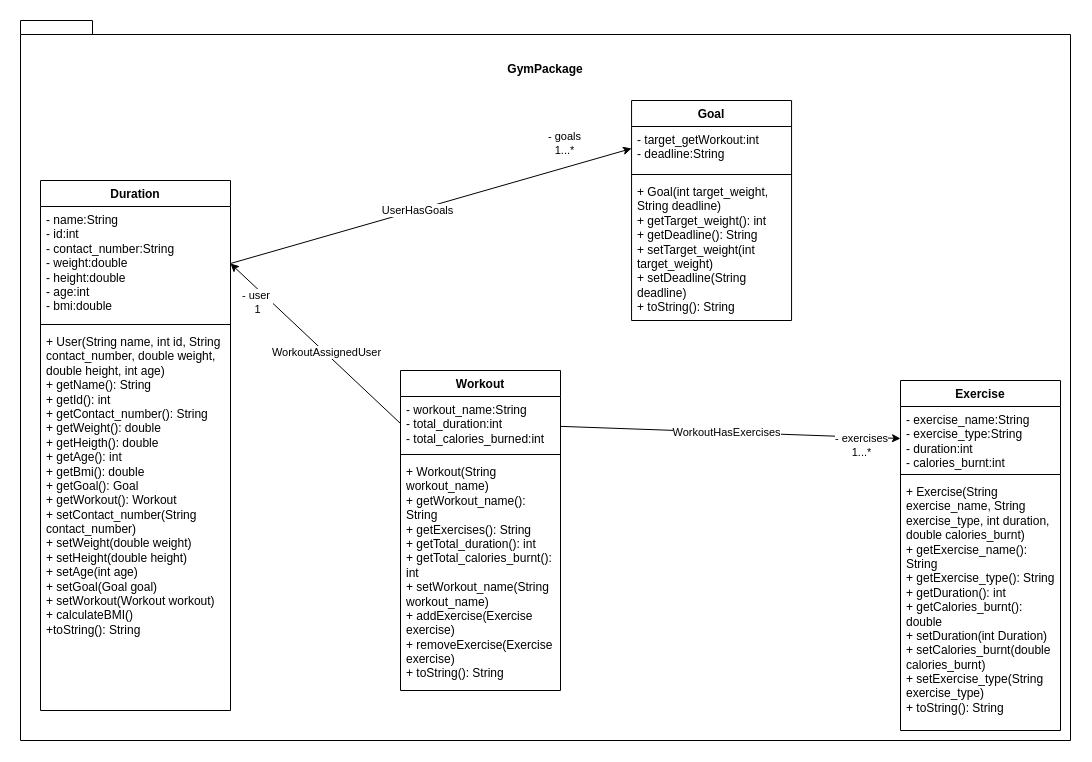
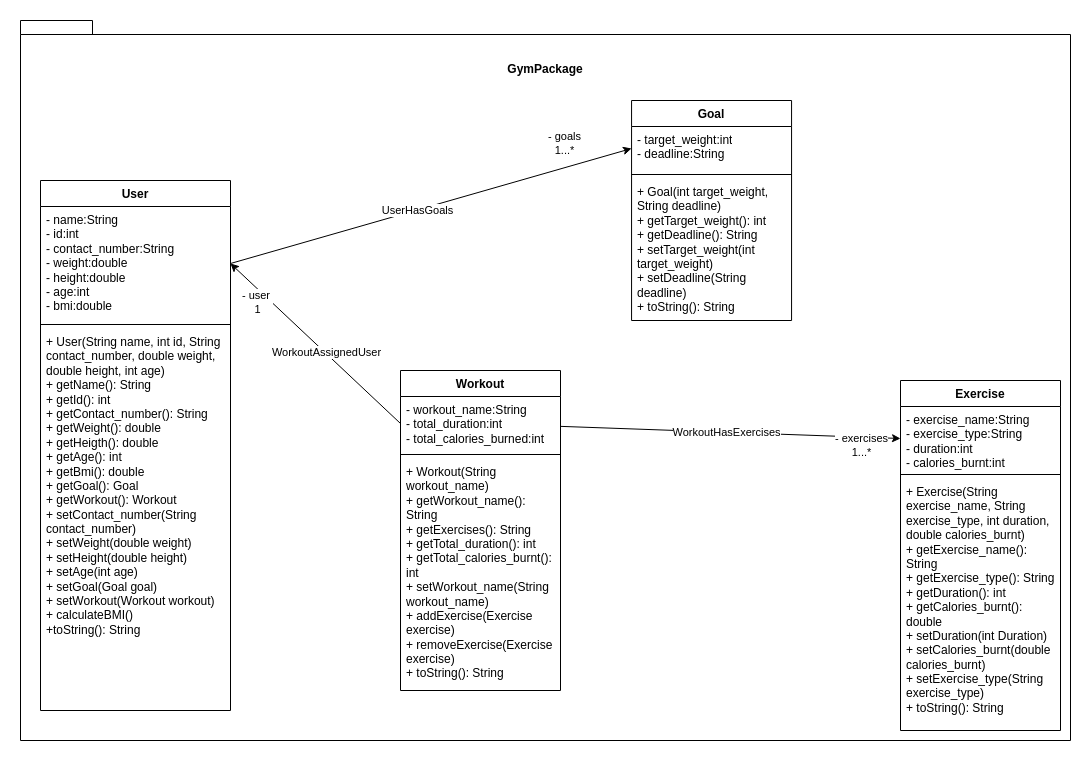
  <mxCell id="0" />
  <mxCell id="1" parent="0" />
  <mxCell id="2" value="GymPackage&lt;br&gt;&lt;br&gt;&lt;br&gt;&lt;br&gt;&lt;br&gt;&lt;br&gt;&lt;br&gt;&lt;br&gt;&lt;br&gt;&lt;br&gt;&lt;br&gt;&lt;br&gt;&lt;br&gt;&lt;br&gt;&lt;br&gt;&lt;br&gt;&lt;br&gt;&lt;br&gt;&lt;br&gt;&lt;br&gt;&lt;br&gt;&lt;br&gt;&lt;br&gt;&lt;br&gt;&lt;br&gt;&lt;br&gt;&lt;br&gt;&lt;br&gt;&lt;br&gt;&lt;br&gt;&lt;br&gt;&lt;br&gt;&lt;br&gt;&lt;br&gt;&lt;br&gt;&lt;br&gt;&lt;br&gt;&lt;br&gt;&lt;br&gt;&lt;br&gt;&lt;br&gt;&lt;br&gt;&lt;br&gt;&lt;br&gt;&lt;br&gt;" style="shape=folder;fontStyle=1;spacingTop=10;tabWidth=40;tabHeight=14;tabPosition=left;html=1;whiteSpace=wrap;" parent="1" vertex="1"><mxGeometry x="20" y="20" width="1050" height="720" as="geometry" /></mxCell>
- <mxCell id="3" value="Duration" style="swimlane;fontStyle=1;align=center;verticalAlign=top;childLayout=stackLayout;horizontal=1;startSize=26;horizontalStack=0;resizeParent=1;resizeParentMax=0;resizeLast=0;collapsible=1;marginBottom=0;whiteSpace=wrap;html=1;" parent="1" vertex="1"><mxGeometry x="40" y="180" width="190" height="530" as="geometry" /></mxCell>
+ <mxCell id="3" value="User" style="swimlane;fontStyle=1;align=center;verticalAlign=top;childLayout=stackLayout;horizontal=1;startSize=26;horizontalStack=0;resizeParent=1;resizeParentMax=0;resizeLast=0;collapsible=1;marginBottom=0;whiteSpace=wrap;html=1;" parent="1" vertex="1"><mxGeometry x="40" y="180" width="190" height="530" as="geometry" /></mxCell>
  <mxCell id="4" value="&lt;div&gt;- name:String&lt;/div&gt;&lt;div&gt;- id:int&lt;/div&gt;&lt;div&gt;- contact_number:String&lt;/div&gt;&lt;div&gt;- weight:double&lt;/div&gt;&lt;div&gt;- height:double&lt;/div&gt;&lt;div&gt;- age:int&lt;/div&gt;&lt;div&gt;- bmi:double&lt;/div&gt;" style="text;strokeColor=none;fillColor=none;align=left;verticalAlign=top;spacingLeft=4;spacingRight=4;overflow=hidden;rotatable=0;points=[[0,0.5],[1,0.5]];portConstraint=eastwest;whiteSpace=wrap;html=1;" parent="3" vertex="1"><mxGeometry y="26" width="190" height="114" as="geometry" /></mxCell>
  <mxCell id="5" value="" style="line;strokeWidth=1;fillColor=none;align=left;verticalAlign=middle;spacingTop=-1;spacingLeft=3;spacingRight=3;rotatable=0;labelPosition=right;points=[];portConstraint=eastwest;strokeColor=inherit;" parent="3" vertex="1"><mxGeometry y="140" width="190" height="8" as="geometry" /></mxCell>
  <mxCell id="6" value="&lt;div&gt;+ User(String name, int id, String contact_number, double weight, double height, int age)&lt;/div&gt;&lt;div&gt;+ getName(): String&lt;/div&gt;&lt;div&gt;+ getId(): int&lt;/div&gt;&lt;div&gt;+ getContact_number(): String&lt;/div&gt;&lt;div&gt;+ getWeight(): double&lt;/div&gt;&lt;div&gt;+ getHeigth(): double&lt;/div&gt;&lt;div&gt;+ getAge(): int&lt;/div&gt;&lt;div&gt;+ getBmi(): double&lt;/div&gt;&lt;div&gt;+ getGoal(): Goal&lt;/div&gt;&lt;div&gt;+ getWorkout(): Workout&lt;/div&gt;&lt;div&gt;+ setContact_number(String contact_number)&lt;/div&gt;&lt;div&gt;+ setWeight(double weight)&lt;/div&gt;&lt;div&gt;+ setHeight(double height)&lt;/div&gt;&lt;div&gt;+ setAge(int age)&lt;/div&gt;&lt;div&gt;+ setGoal(Goal goal)&lt;/div&gt;&lt;div&gt;+ setWorkout(Workout workout)&lt;/div&gt;&lt;div&gt;+ calculateBMI()&lt;/div&gt;&lt;div&gt;+toString(): String&lt;/div&gt;" style="text;strokeColor=none;fillColor=none;align=left;verticalAlign=top;spacingLeft=4;spacingRight=4;overflow=hidden;rotatable=0;points=[[0,0.5],[1,0.5]];portConstraint=eastwest;whiteSpace=wrap;html=1;" parent="3" vertex="1"><mxGeometry y="148" width="190" height="382" as="geometry" /></mxCell>
  <mxCell id="7" value="Exercise" style="swimlane;fontStyle=1;align=center;verticalAlign=top;childLayout=stackLayout;horizontal=1;startSize=26;horizontalStack=0;resizeParent=1;resizeParentMax=0;resizeLast=0;collapsible=1;marginBottom=0;whiteSpace=wrap;html=1;" parent="1" vertex="1"><mxGeometry x="900" y="380" width="160" height="350" as="geometry" /></mxCell>
  <mxCell id="8" value="&lt;div&gt;- exercise_name:String&lt;/div&gt;&lt;div&gt;- exercise_type:String&lt;/div&gt;&lt;div&gt;- duration:int&lt;/div&gt;&lt;div&gt;- calories_burnt:int&lt;/div&gt;" style="text;strokeColor=none;fillColor=none;align=left;verticalAlign=top;spacingLeft=4;spacingRight=4;overflow=hidden;rotatable=0;points=[[0,0.5],[1,0.5]];portConstraint=eastwest;whiteSpace=wrap;html=1;" parent="7" vertex="1"><mxGeometry y="26" width="160" height="64" as="geometry" /></mxCell>
  <mxCell id="9" value="" style="line;strokeWidth=1;fillColor=none;align=left;verticalAlign=middle;spacingTop=-1;spacingLeft=3;spacingRight=3;rotatable=0;labelPosition=right;points=[];portConstraint=eastwest;strokeColor=inherit;" parent="7" vertex="1"><mxGeometry y="90" width="160" height="8" as="geometry" /></mxCell>
  <mxCell id="10" value="&lt;div&gt;+ Exercise(String exercise_name, String exercise_type, int duration, double calories_burnt)&lt;/div&gt;&lt;div&gt;+ getExercise_name(): String&lt;/div&gt;&lt;div&gt;+ getExercise_type(): String&lt;/div&gt;&lt;div&gt;+ getDuration(): int&lt;/div&gt;&lt;div&gt;+ getCalories_burnt(): double&lt;/div&gt;&lt;div&gt;+ setDuration(int Duration)&lt;/div&gt;&lt;div&gt;+ setCalories_burnt(double calories_burnt)&lt;/div&gt;&lt;div&gt;+ setExercise_type(String exercise_type)&lt;/div&gt;&lt;div&gt;+ toString(): String&lt;/div&gt;" style="text;strokeColor=none;fillColor=none;align=left;verticalAlign=top;spacingLeft=4;spacingRight=4;overflow=hidden;rotatable=0;points=[[0,0.5],[1,0.5]];portConstraint=eastwest;whiteSpace=wrap;html=1;" parent="7" vertex="1"><mxGeometry y="98" width="160" height="252" as="geometry" /></mxCell>
  <mxCell id="11" value="Workout" style="swimlane;fontStyle=1;align=center;verticalAlign=top;childLayout=stackLayout;horizontal=1;startSize=26;horizontalStack=0;resizeParent=1;resizeParentMax=0;resizeLast=0;collapsible=1;marginBottom=0;whiteSpace=wrap;html=1;" parent="1" vertex="1"><mxGeometry x="400" y="370" width="160" height="320" as="geometry" /></mxCell>
  <mxCell id="12" value="&lt;div&gt;- workout_name:String&lt;/div&gt;&lt;div&gt;&lt;span style=&quot;background-color: initial;&quot;&gt;- total_duration:int&lt;/span&gt;&lt;br&gt;&lt;/div&gt;&lt;div&gt;- total_calories_burned:int&lt;/div&gt;" style="text;strokeColor=none;fillColor=none;align=left;verticalAlign=top;spacingLeft=4;spacingRight=4;overflow=hidden;rotatable=0;points=[[0,0.5],[1,0.5]];portConstraint=eastwest;whiteSpace=wrap;html=1;" parent="11" vertex="1"><mxGeometry y="26" width="160" height="54" as="geometry" /></mxCell>
  <mxCell id="13" value="" style="line;strokeWidth=1;fillColor=none;align=left;verticalAlign=middle;spacingTop=-1;spacingLeft=3;spacingRight=3;rotatable=0;labelPosition=right;points=[];portConstraint=eastwest;strokeColor=inherit;" parent="11" vertex="1"><mxGeometry y="80" width="160" height="8" as="geometry" /></mxCell>
  <mxCell id="14" value="&lt;div&gt;+ Workout(String workout_name)&lt;/div&gt;&lt;div&gt;+ getWorkout_name(): String&lt;/div&gt;&lt;div&gt;+ getExercises(): String&lt;/div&gt;&lt;div&gt;+ getTotal_duration(): int&lt;/div&gt;&lt;div&gt;+ getTotal_calories_burnt(): int&lt;/div&gt;&lt;div&gt;+ setWorkout_name(String workout_name)&lt;/div&gt;&lt;div&gt;+ addExercise(Exercise exercise)&lt;/div&gt;&lt;div&gt;+ removeExercise(Exercise exercise)&lt;/div&gt;&lt;div&gt;+ toString(): String&lt;/div&gt;" style="text;strokeColor=none;fillColor=none;align=left;verticalAlign=top;spacingLeft=4;spacingRight=4;overflow=hidden;rotatable=0;points=[[0,0.5],[1,0.5]];portConstraint=eastwest;whiteSpace=wrap;html=1;" parent="11" vertex="1"><mxGeometry y="88" width="160" height="232" as="geometry" /></mxCell>
  <mxCell id="15" value="Goal" style="swimlane;fontStyle=1;align=center;verticalAlign=top;childLayout=stackLayout;horizontal=1;startSize=26;horizontalStack=0;resizeParent=1;resizeParentMax=0;resizeLast=0;collapsible=1;marginBottom=0;whiteSpace=wrap;html=1;" parent="1" vertex="1"><mxGeometry x="631.07" y="100" width="160" height="220" as="geometry" /></mxCell>
- <mxCell id="16" value="- target_getWorkout:int&#10;- deadline:String" style="text;strokeColor=none;fillColor=none;align=left;verticalAlign=top;spacingLeft=4;spacingRight=4;overflow=hidden;rotatable=0;points=[[0,0.5],[1,0.5]];portConstraint=eastwest;whiteSpace=wrap;html=1;" parent="15" vertex="1"><mxGeometry y="26" width="160" height="44" as="geometry" /></mxCell>
+ <mxCell id="16" value="- target_weight:int&#10;- deadline:String" style="text;strokeColor=none;fillColor=none;align=left;verticalAlign=top;spacingLeft=4;spacingRight=4;overflow=hidden;rotatable=0;points=[[0,0.5],[1,0.5]];portConstraint=eastwest;whiteSpace=wrap;html=1;" parent="15" vertex="1"><mxGeometry y="26" width="160" height="44" as="geometry" /></mxCell>
  <mxCell id="17" value="" style="line;strokeWidth=1;fillColor=none;align=left;verticalAlign=middle;spacingTop=-1;spacingLeft=3;spacingRight=3;rotatable=0;labelPosition=right;points=[];portConstraint=eastwest;strokeColor=inherit;" parent="15" vertex="1"><mxGeometry y="70" width="160" height="8" as="geometry" /></mxCell>
  <mxCell id="18" value="&lt;div&gt;+ Goal(int target_weight, String deadline)&lt;/div&gt;&lt;div&gt;+ getTarget_weight(): int&lt;/div&gt;&lt;div&gt;+ getDeadline(): String&lt;/div&gt;&lt;div&gt;+ setTarget_weight(int target_weight)&lt;/div&gt;&lt;div&gt;+ setDeadline(String deadline)&lt;/div&gt;&lt;div&gt;+ toString(): String&lt;/div&gt;" style="text;strokeColor=none;fillColor=none;align=left;verticalAlign=top;spacingLeft=4;spacingRight=4;overflow=hidden;rotatable=0;points=[[0,0.5],[1,0.5]];portConstraint=eastwest;whiteSpace=wrap;html=1;" parent="15" vertex="1"><mxGeometry y="78" width="160" height="142" as="geometry" /></mxCell>
  <mxCell id="19" style="edgeStyle=none;html=1;exitX=1;exitY=0.5;exitDx=0;exitDy=0;entryX=0;entryY=0.5;entryDx=0;entryDy=0;" edge="1" parent="1" source="4" target="16"><mxGeometry relative="1" as="geometry" /></mxCell>
  <mxCell id="20" value="UserHasGoals" style="edgeLabel;html=1;align=center;verticalAlign=middle;resizable=0;points=[];" vertex="1" connectable="0" parent="19"><mxGeometry x="-0.07" relative="1" as="geometry"><mxPoint as="offset" /></mxGeometry></mxCell>
  <mxCell id="21" value="- goals&lt;br&gt;1...*" style="edgeLabel;html=1;align=center;verticalAlign=middle;resizable=0;points=[];" vertex="1" connectable="0" parent="19"><mxGeometry x="0.732" y="-1" relative="1" as="geometry"><mxPoint x="-14" y="-22" as="offset" /></mxGeometry></mxCell>
  <mxCell id="22" style="edgeStyle=none;html=1;entryX=0;entryY=0.5;entryDx=0;entryDy=0;" edge="1" parent="1" source="12" target="8"><mxGeometry relative="1" as="geometry" /></mxCell>
  <mxCell id="23" value="WorkoutHasExercises" style="edgeLabel;html=1;align=center;verticalAlign=middle;resizable=0;points=[];" vertex="1" connectable="0" parent="22"><mxGeometry x="0.114" y="1" relative="1" as="geometry"><mxPoint x="-24" as="offset" /></mxGeometry></mxCell>
  <mxCell id="24" value="- exercises&lt;br&gt;1...*" style="edgeLabel;html=1;align=center;verticalAlign=middle;resizable=0;points=[];" vertex="1" connectable="0" parent="22"><mxGeometry x="-0.825" relative="1" as="geometry"><mxPoint x="271" y="18" as="offset" /></mxGeometry></mxCell>
  <mxCell id="25" style="edgeStyle=none;html=1;entryX=1;entryY=0.5;entryDx=0;entryDy=0;exitX=0;exitY=0.5;exitDx=0;exitDy=0;" edge="1" parent="1" source="12" target="4"><mxGeometry relative="1" as="geometry" /></mxCell>
  <mxCell id="26" value="WorkoutAssignedUser" style="edgeLabel;html=1;align=center;verticalAlign=middle;resizable=0;points=[];" vertex="1" connectable="0" parent="25"><mxGeometry x="-0.114" y="-1" relative="1" as="geometry"><mxPoint as="offset" /></mxGeometry></mxCell>
  <mxCell id="27" value="- user&amp;nbsp;&lt;br&gt;1" style="edgeLabel;html=1;align=center;verticalAlign=middle;resizable=0;points=[];" vertex="1" connectable="0" parent="25"><mxGeometry x="0.743" y="-2" relative="1" as="geometry"><mxPoint x="3" y="19" as="offset" /></mxGeometry></mxCell>
